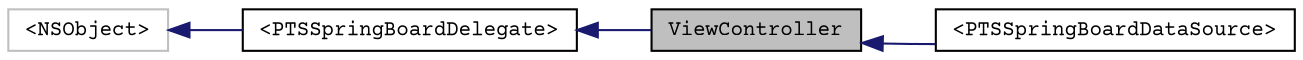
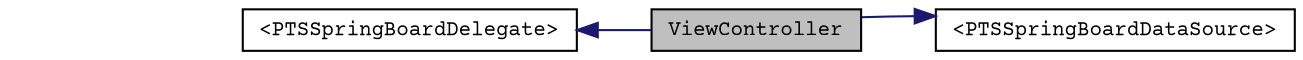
  digraph {
    fontname="Courier Prime"
    rankdir=LR
    node [color=black fillcolor=white fontname="Courier Prime" fontsize=10 shape=record style=filled]
    edge [color=midnightblue dir=back fontname="Courier Prime" fontsize=10 labelfontname=Helvetica labelfontsize=10 style=solid]
    n1 [fillcolor=grey75 fontcolor=black height=0.2 label=ViewController width=0.4]
    n2 [height=0.2 label="\<PTSSpringBoardDataSource\>" width=0.4]
-   n3 [color=grey75 height=0.2 label="\<NSObject\>" width=0.4]
    n4 [height=0.2 label="\<PTSSpringBoardDelegate\>" width=0.4]
-   n1 -> n2
-   n3 -> n4
+   n2 -> n1
    n4 -> n1
  }
